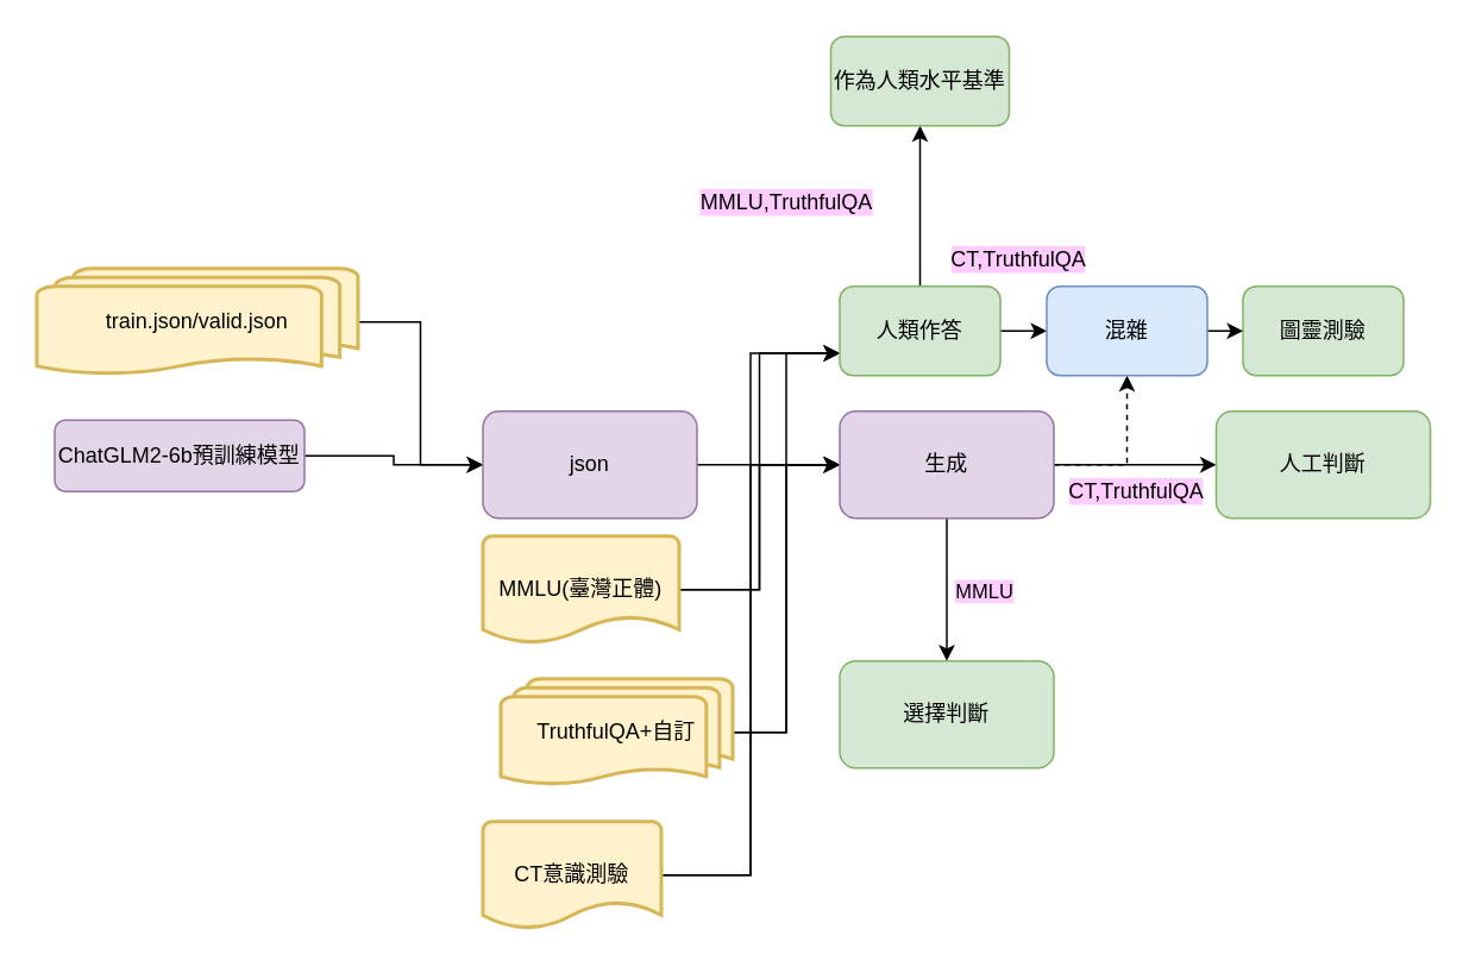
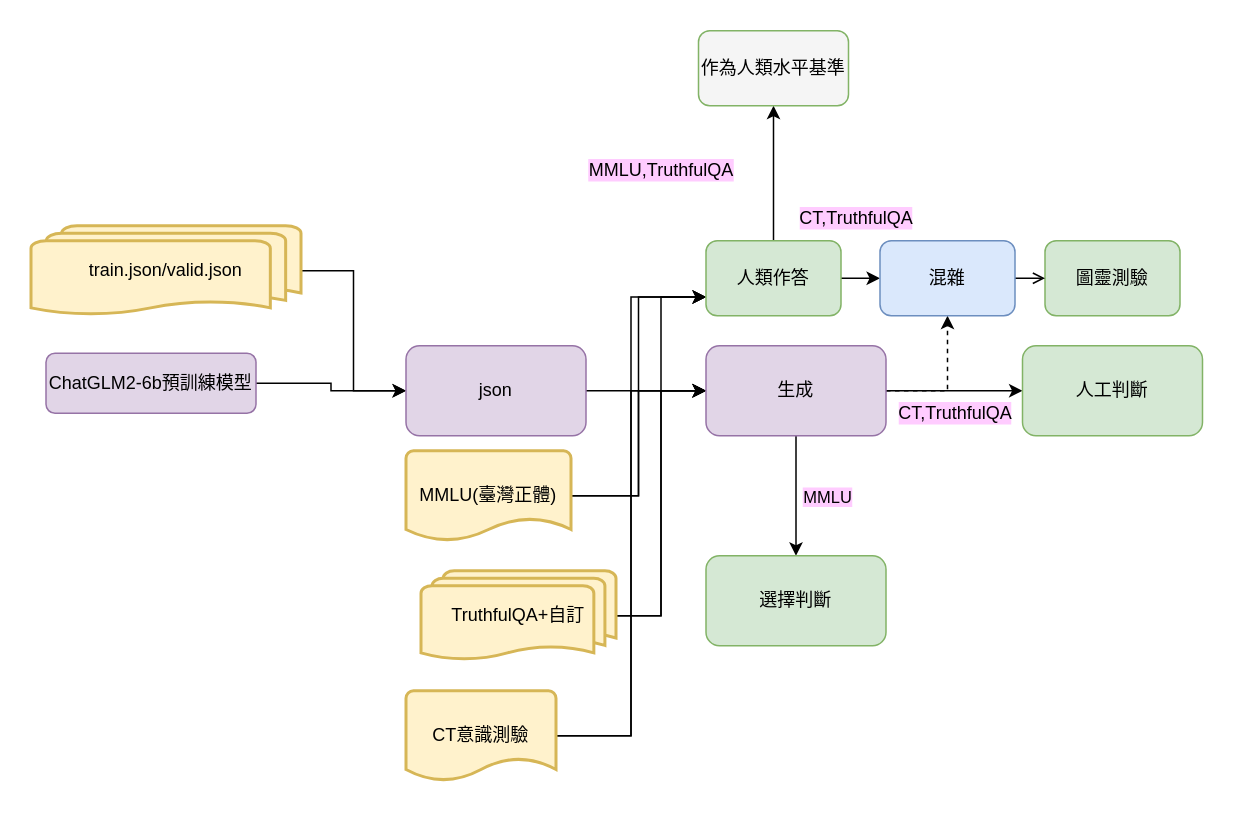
  <mxCell id="0" />
  <mxCell id="1" parent="0" />
  <mxCell id="2" value="" style="edgeStyle=orthogonalEdgeStyle;rounded=0;orthogonalLoop=1;jettySize=auto;html=1;" edge="1" parent="1" source="3" target="7"><mxGeometry relative="1" as="geometry" /></mxCell>
  <mxCell id="3" value="ChatGLM2-6b預訓練模型" style="rounded=1;whiteSpace=wrap;html=1;fontSize=12;glass=0;strokeWidth=1;shadow=0;fillColor=#e1d5e7;strokeColor=#9673a6;" parent="1" vertex="1"><mxGeometry x="30" y="235" width="140" height="40" as="geometry" /></mxCell>
  <mxCell id="4" style="edgeStyle=orthogonalEdgeStyle;rounded=0;orthogonalLoop=1;jettySize=auto;html=1;entryX=0;entryY=0.5;entryDx=0;entryDy=0;" edge="1" parent="1" source="5" target="7"><mxGeometry relative="1" as="geometry" /></mxCell>
  <mxCell id="5" value="train.json/valid.json" style="strokeWidth=2;html=1;shape=mxgraph.flowchart.multi-document;whiteSpace=wrap;fillColor=#fff2cc;strokeColor=#d6b656;" vertex="1" parent="1"><mxGeometry x="20" y="150" width="180" height="60" as="geometry" /></mxCell>
  <mxCell id="6" value="" style="edgeStyle=orthogonalEdgeStyle;rounded=0;orthogonalLoop=1;jettySize=auto;html=1;" edge="1" parent="1" source="7" target="21"><mxGeometry relative="1" as="geometry" /></mxCell>
  <mxCell id="7" value="json" style="rounded=1;whiteSpace=wrap;html=1;glass=0;strokeWidth=1;shadow=0;fillColor=#e1d5e7;strokeColor=#9673a6;" vertex="1" parent="1"><mxGeometry x="270" y="230" width="120" height="60" as="geometry" /></mxCell>
  <mxCell id="8" style="edgeStyle=orthogonalEdgeStyle;rounded=0;orthogonalLoop=1;jettySize=auto;html=1;entryX=0;entryY=0.5;entryDx=0;entryDy=0;" edge="1" parent="1" source="10" target="21"><mxGeometry relative="1" as="geometry" /></mxCell>
  <mxCell id="9" style="edgeStyle=orthogonalEdgeStyle;rounded=0;orthogonalLoop=1;jettySize=auto;html=1;exitX=1;exitY=0.5;exitDx=0;exitDy=0;exitPerimeter=0;entryX=0;entryY=0.75;entryDx=0;entryDy=0;" edge="1" parent="1" source="10" target="27"><mxGeometry relative="1" as="geometry" /></mxCell>
  <mxCell id="10" value="MMLU(臺灣正體)" style="strokeWidth=2;html=1;shape=mxgraph.flowchart.document2;whiteSpace=wrap;size=0.25;fillColor=#fff2cc;strokeColor=#d6b656;" vertex="1" parent="1"><mxGeometry x="270" y="300" width="110" height="60" as="geometry" /></mxCell>
  <mxCell id="11" style="edgeStyle=orthogonalEdgeStyle;rounded=0;orthogonalLoop=1;jettySize=auto;html=1;entryX=0;entryY=0.5;entryDx=0;entryDy=0;" edge="1" parent="1" source="13" target="21"><mxGeometry relative="1" as="geometry" /></mxCell>
  <mxCell id="12" style="edgeStyle=orthogonalEdgeStyle;rounded=0;orthogonalLoop=1;jettySize=auto;html=1;entryX=0;entryY=0.75;entryDx=0;entryDy=0;" edge="1" parent="1" source="13" target="27"><mxGeometry relative="1" as="geometry" /></mxCell>
  <mxCell id="13" value="TruthfulQA+自訂" style="strokeWidth=2;html=1;shape=mxgraph.flowchart.multi-document;whiteSpace=wrap;fillColor=#fff2cc;strokeColor=#d6b656;" vertex="1" parent="1"><mxGeometry x="280" y="380" width="130" height="60" as="geometry" /></mxCell>
  <mxCell id="14" style="edgeStyle=orthogonalEdgeStyle;rounded=0;orthogonalLoop=1;jettySize=auto;html=1;entryX=0;entryY=0.5;entryDx=0;entryDy=0;" edge="1" parent="1" source="16" target="21"><mxGeometry relative="1" as="geometry" /></mxCell>
  <mxCell id="15" style="edgeStyle=orthogonalEdgeStyle;rounded=0;orthogonalLoop=1;jettySize=auto;html=1;exitX=1;exitY=0.5;exitDx=0;exitDy=0;exitPerimeter=0;entryX=0;entryY=0.75;entryDx=0;entryDy=0;" edge="1" parent="1" source="16" target="27"><mxGeometry relative="1" as="geometry" /></mxCell>
  <mxCell id="16" value="CT意識測驗" style="strokeWidth=2;html=1;shape=mxgraph.flowchart.document2;whiteSpace=wrap;size=0.25;fillColor=#fff2cc;strokeColor=#d6b656;" vertex="1" parent="1"><mxGeometry x="270" y="460" width="100" height="60" as="geometry" /></mxCell>
  <mxCell id="17" value="" style="edgeStyle=orthogonalEdgeStyle;rounded=0;orthogonalLoop=1;jettySize=auto;html=1;" edge="1" parent="1" source="21" target="22"><mxGeometry relative="1" as="geometry" /></mxCell>
  <mxCell id="18" value="" style="edgeStyle=orthogonalEdgeStyle;rounded=0;orthogonalLoop=1;jettySize=auto;html=1;" edge="1" parent="1" source="21" target="24"><mxGeometry relative="1" as="geometry" /></mxCell>
  <mxCell id="19" value="MMLU" style="edgeLabel;html=1;align=center;verticalAlign=middle;resizable=0;points=[];labelBackgroundColor=#FFCCFF;" vertex="1" connectable="0" parent="18"><mxGeometry x="0.25" y="-4" relative="1" as="geometry"><mxPoint x="24" y="-10" as="offset" /></mxGeometry></mxCell>
  <mxCell id="20" style="edgeStyle=orthogonalEdgeStyle;rounded=0;orthogonalLoop=1;jettySize=auto;html=1;exitX=1;exitY=0.5;exitDx=0;exitDy=0;entryX=0.5;entryY=1;entryDx=0;entryDy=0;dashed=1;" edge="1" parent="1" source="21" target="30"><mxGeometry relative="1" as="geometry" /></mxCell>
  <mxCell id="21" value="生成" style="rounded=1;whiteSpace=wrap;html=1;glass=0;strokeWidth=1;shadow=0;fillColor=#e1d5e7;strokeColor=#9673a6;" vertex="1" parent="1"><mxGeometry x="470" y="230" width="120" height="60" as="geometry" /></mxCell>
  <mxCell id="22" value="人工判斷" style="rounded=1;whiteSpace=wrap;html=1;glass=0;strokeWidth=1;shadow=0;fillColor=#d5e8d4;strokeColor=#82b366;" vertex="1" parent="1"><mxGeometry x="681" y="230" width="120" height="60" as="geometry" /></mxCell>
  <mxCell id="23" value="CT,TruthfulQA" style="text;html=1;align=center;verticalAlign=middle;resizable=0;points=[];autosize=1;strokeColor=none;fillColor=none;labelBackgroundColor=#FFCCFF;" vertex="1" parent="1"><mxGeometry x="586" y="260" width="100" height="30" as="geometry" /></mxCell>
  <mxCell id="24" value="&lt;div&gt;選擇判斷&lt;/div&gt;" style="rounded=1;whiteSpace=wrap;html=1;glass=0;strokeWidth=1;shadow=0;fillColor=#d5e8d4;strokeColor=#82b366;" vertex="1" parent="1"><mxGeometry x="470" y="370" width="120" height="60" as="geometry" /></mxCell>
  <mxCell id="25" value="" style="edgeStyle=orthogonalEdgeStyle;rounded=0;orthogonalLoop=1;jettySize=auto;html=1;" edge="1" parent="1" source="27" target="30"><mxGeometry relative="1" as="geometry" /></mxCell>
  <mxCell id="26" value="" style="edgeStyle=orthogonalEdgeStyle;rounded=0;orthogonalLoop=1;jettySize=auto;html=1;" edge="1" parent="1" source="27" target="32"><mxGeometry relative="1" as="geometry" /></mxCell>
  <mxCell id="27" value="人類作答" style="rounded=1;whiteSpace=wrap;html=1;fillColor=#d5e8d4;strokeColor=#82b366;" vertex="1" parent="1"><mxGeometry x="470" width="90" height="50" as="geometry" y="160" /></mxCell>
  <mxCell id="28" value="圖靈測驗" style="rounded=1;whiteSpace=wrap;html=1;fillColor=#d5e8d4;strokeColor=#82b366;" vertex="1" parent="1"><mxGeometry x="696" width="90" height="50" as="geometry" y="160" /></mxCell>
- <mxCell id="29" style="edgeStyle=orthogonalEdgeStyle;rounded=0;orthogonalLoop=1;jettySize=auto;html=1;exitX=1;exitY=0.5;exitDx=0;exitDy=0;entryX=0;entryY=0.5;entryDx=0;entryDy=0;" edge="1" parent="1" source="30" target="28"><mxGeometry relative="1" as="geometry" /></mxCell>
+ <mxCell id="29" style="edgeStyle=orthogonalEdgeStyle;rounded=0;orthogonalLoop=1;jettySize=auto;html=1;exitX=1;exitY=0.5;exitDx=0;exitDy=0;entryX=0;entryY=0.5;entryDx=0;entryDy=0;endArrow=open;" edge="1" parent="1" source="30" target="28"><mxGeometry relative="1" as="geometry" /></mxCell>
  <mxCell id="30" value="混雜" style="rounded=1;whiteSpace=wrap;html=1;fillColor=#dae8fc;strokeColor=#6c8ebf;" vertex="1" parent="1"><mxGeometry x="586" width="90" height="50" as="geometry" y="160" /></mxCell>
  <mxCell id="31" value="&lt;font style=&quot;font-size: 12px;&quot;&gt;CT,TruthfulQA&lt;/font&gt;" style="text;html=1;align=center;verticalAlign=middle;resizable=0;points=[];autosize=1;strokeColor=none;fillColor=none;fontSize=12;labelBackgroundColor=#FFCCFF;" vertex="1" parent="1"><mxGeometry x="520" y="130" width="100" height="30" as="geometry" /></mxCell>
- <mxCell id="32" value="作為人類水平基準" style="rounded=1;whiteSpace=wrap;html=1;fillColor=#d5e8d4;strokeColor=#82b366;" vertex="1" parent="1"><mxGeometry x="465" y="20" width="100" height="50" as="geometry" /></mxCell>
+ <mxCell id="32" value="作為人類水平基準" style="rounded=1;whiteSpace=wrap;html=1;fillColor=#f5f5f5;strokeColor=#82b366;" vertex="1" parent="1"><mxGeometry x="465" y="20" width="100" height="50" as="geometry" /></mxCell>
  <mxCell id="33" value="MMLU,TruthfulQA" style="text;html=1;align=center;verticalAlign=middle;resizable=0;points=[];autosize=1;strokeColor=none;fillColor=none;labelBackgroundColor=#FFCCFF;" vertex="1" parent="1"><mxGeometry x="380" y="98" width="120" height="30" as="geometry" /></mxCell>
